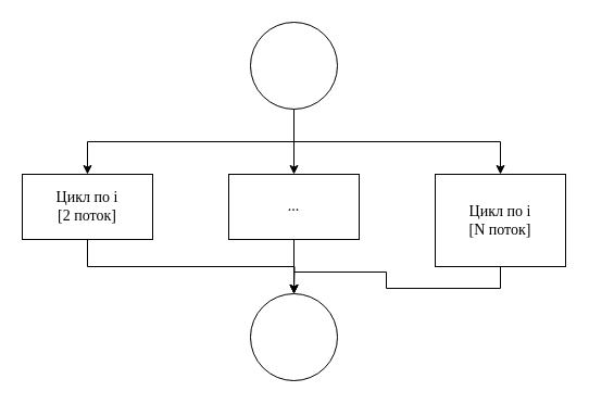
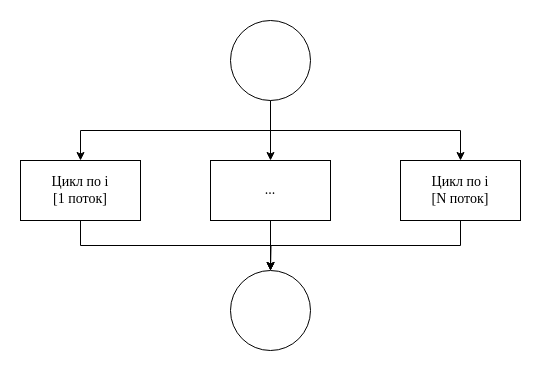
  <mxCell id="0" />
  <mxCell id="1" parent="0" />
  <mxCell id="2" style="edgeStyle=orthogonalEdgeStyle;rounded=0;orthogonalLoop=1;jettySize=auto;html=1;entryX=0.5;entryY=0;entryDx=0;entryDy=0;fontSize=14;fontFamily=Times New Roman;" edge="1" parent="1" source="5" target="9"><mxGeometry relative="1" as="geometry" /></mxCell>
  <mxCell id="3" style="edgeStyle=orthogonalEdgeStyle;rounded=0;orthogonalLoop=1;jettySize=auto;html=1;exitX=0.5;exitY=1;exitDx=0;exitDy=0;entryX=0.5;entryY=0;entryDx=0;entryDy=0;fontSize=14;fontFamily=Times New Roman;" edge="1" parent="1" source="5" target="7"><mxGeometry relative="1" as="geometry" /></mxCell>
  <mxCell id="4" style="edgeStyle=orthogonalEdgeStyle;rounded=0;orthogonalLoop=1;jettySize=auto;html=1;exitX=0.5;exitY=1;exitDx=0;exitDy=0;fontSize=14;fontFamily=Times New Roman;" edge="1" parent="1" source="5" target="11"><mxGeometry relative="1" as="geometry" /></mxCell>
  <mxCell id="5" value="" style="ellipse;whiteSpace=wrap;html=1;aspect=fixed;fontSize=14;fontFamily=Times New Roman;" vertex="1" parent="1"><mxGeometry x="230" y="20" width="80" height="80" as="geometry" /></mxCell>
  <mxCell id="6" style="edgeStyle=orthogonalEdgeStyle;rounded=0;orthogonalLoop=1;jettySize=auto;html=1;exitX=0.5;exitY=1;exitDx=0;exitDy=0;fontSize=14;fontFamily=Times New Roman;" edge="1" parent="1" source="7"><mxGeometry relative="1" as="geometry"><mxPoint x="270" y="270" as="targetPoint" /></mxGeometry></mxCell>
- <mxCell id="7" value="Цикл по i&lt;br style=&quot;font-size: 14px;&quot;&gt;[2 поток]" style="rounded=0;whiteSpace=wrap;html=1;fontSize=14;fontFamily=Times New Roman;" vertex="1" parent="1"><mxGeometry x="20" y="160" width="120" height="60" as="geometry" /></mxCell>
+ <mxCell id="7" value="Цикл по i&lt;br style=&quot;font-size: 14px;&quot;&gt;[1 поток]" style="rounded=0;whiteSpace=wrap;html=1;fontSize=14;fontFamily=Times New Roman;" vertex="1" parent="1"><mxGeometry x="20" y="160" width="120" height="60" as="geometry" /></mxCell>
  <mxCell id="8" style="edgeStyle=orthogonalEdgeStyle;rounded=0;orthogonalLoop=1;jettySize=auto;html=1;exitX=0.5;exitY=1;exitDx=0;exitDy=0;fontSize=14;fontFamily=Times New Roman;" edge="1" parent="1" source="9"><mxGeometry relative="1" as="geometry"><mxPoint x="270" y="270" as="targetPoint" /></mxGeometry></mxCell>
  <mxCell id="9" value="&lt;span style=&quot;font-size: 14px;&quot;&gt;...&lt;br style=&quot;font-size: 14px;&quot;&gt;&lt;/span&gt;" style="rounded=0;whiteSpace=wrap;html=1;fontSize=14;fontFamily=Times New Roman;" vertex="1" parent="1"><mxGeometry x="210" y="160" width="120" height="60" as="geometry" /></mxCell>
  <mxCell id="10" style="edgeStyle=orthogonalEdgeStyle;rounded=0;orthogonalLoop=1;jettySize=auto;html=1;exitX=0.5;exitY=1;exitDx=0;exitDy=0;fontSize=14;fontFamily=Times New Roman;" edge="1" parent="1" source="11" target="12"><mxGeometry relative="1" as="geometry" /></mxCell>
- <mxCell id="11" value="&lt;span style=&quot;font-size: 14px;&quot;&gt;Цикл по i&lt;br style=&quot;font-size: 14px;&quot;&gt;[N поток]&lt;br style=&quot;font-size: 14px;&quot;&gt;&lt;/span&gt;" style="rounded=0;whiteSpace=wrap;html=1;fontSize=14;fontFamily=Times New Roman;" vertex="1" parent="1"><mxGeometry x="400" y="160" width="120" height="85" as="geometry" /></mxCell>
+ <mxCell id="11" value="&lt;span style=&quot;font-size: 14px;&quot;&gt;Цикл по i&lt;br style=&quot;font-size: 14px;&quot;&gt;[N поток]&lt;br style=&quot;font-size: 14px;&quot;&gt;&lt;/span&gt;" style="rounded=0;whiteSpace=wrap;html=1;fontSize=14;fontFamily=Times New Roman;" vertex="1" parent="1"><mxGeometry x="400" y="160" width="120" height="60" as="geometry" /></mxCell>
  <mxCell id="12" value="" style="ellipse;whiteSpace=wrap;html=1;aspect=fixed;fontSize=14;fontFamily=Times New Roman;" vertex="1" parent="1"><mxGeometry x="230" y="270" width="80" height="80" as="geometry" /></mxCell>
